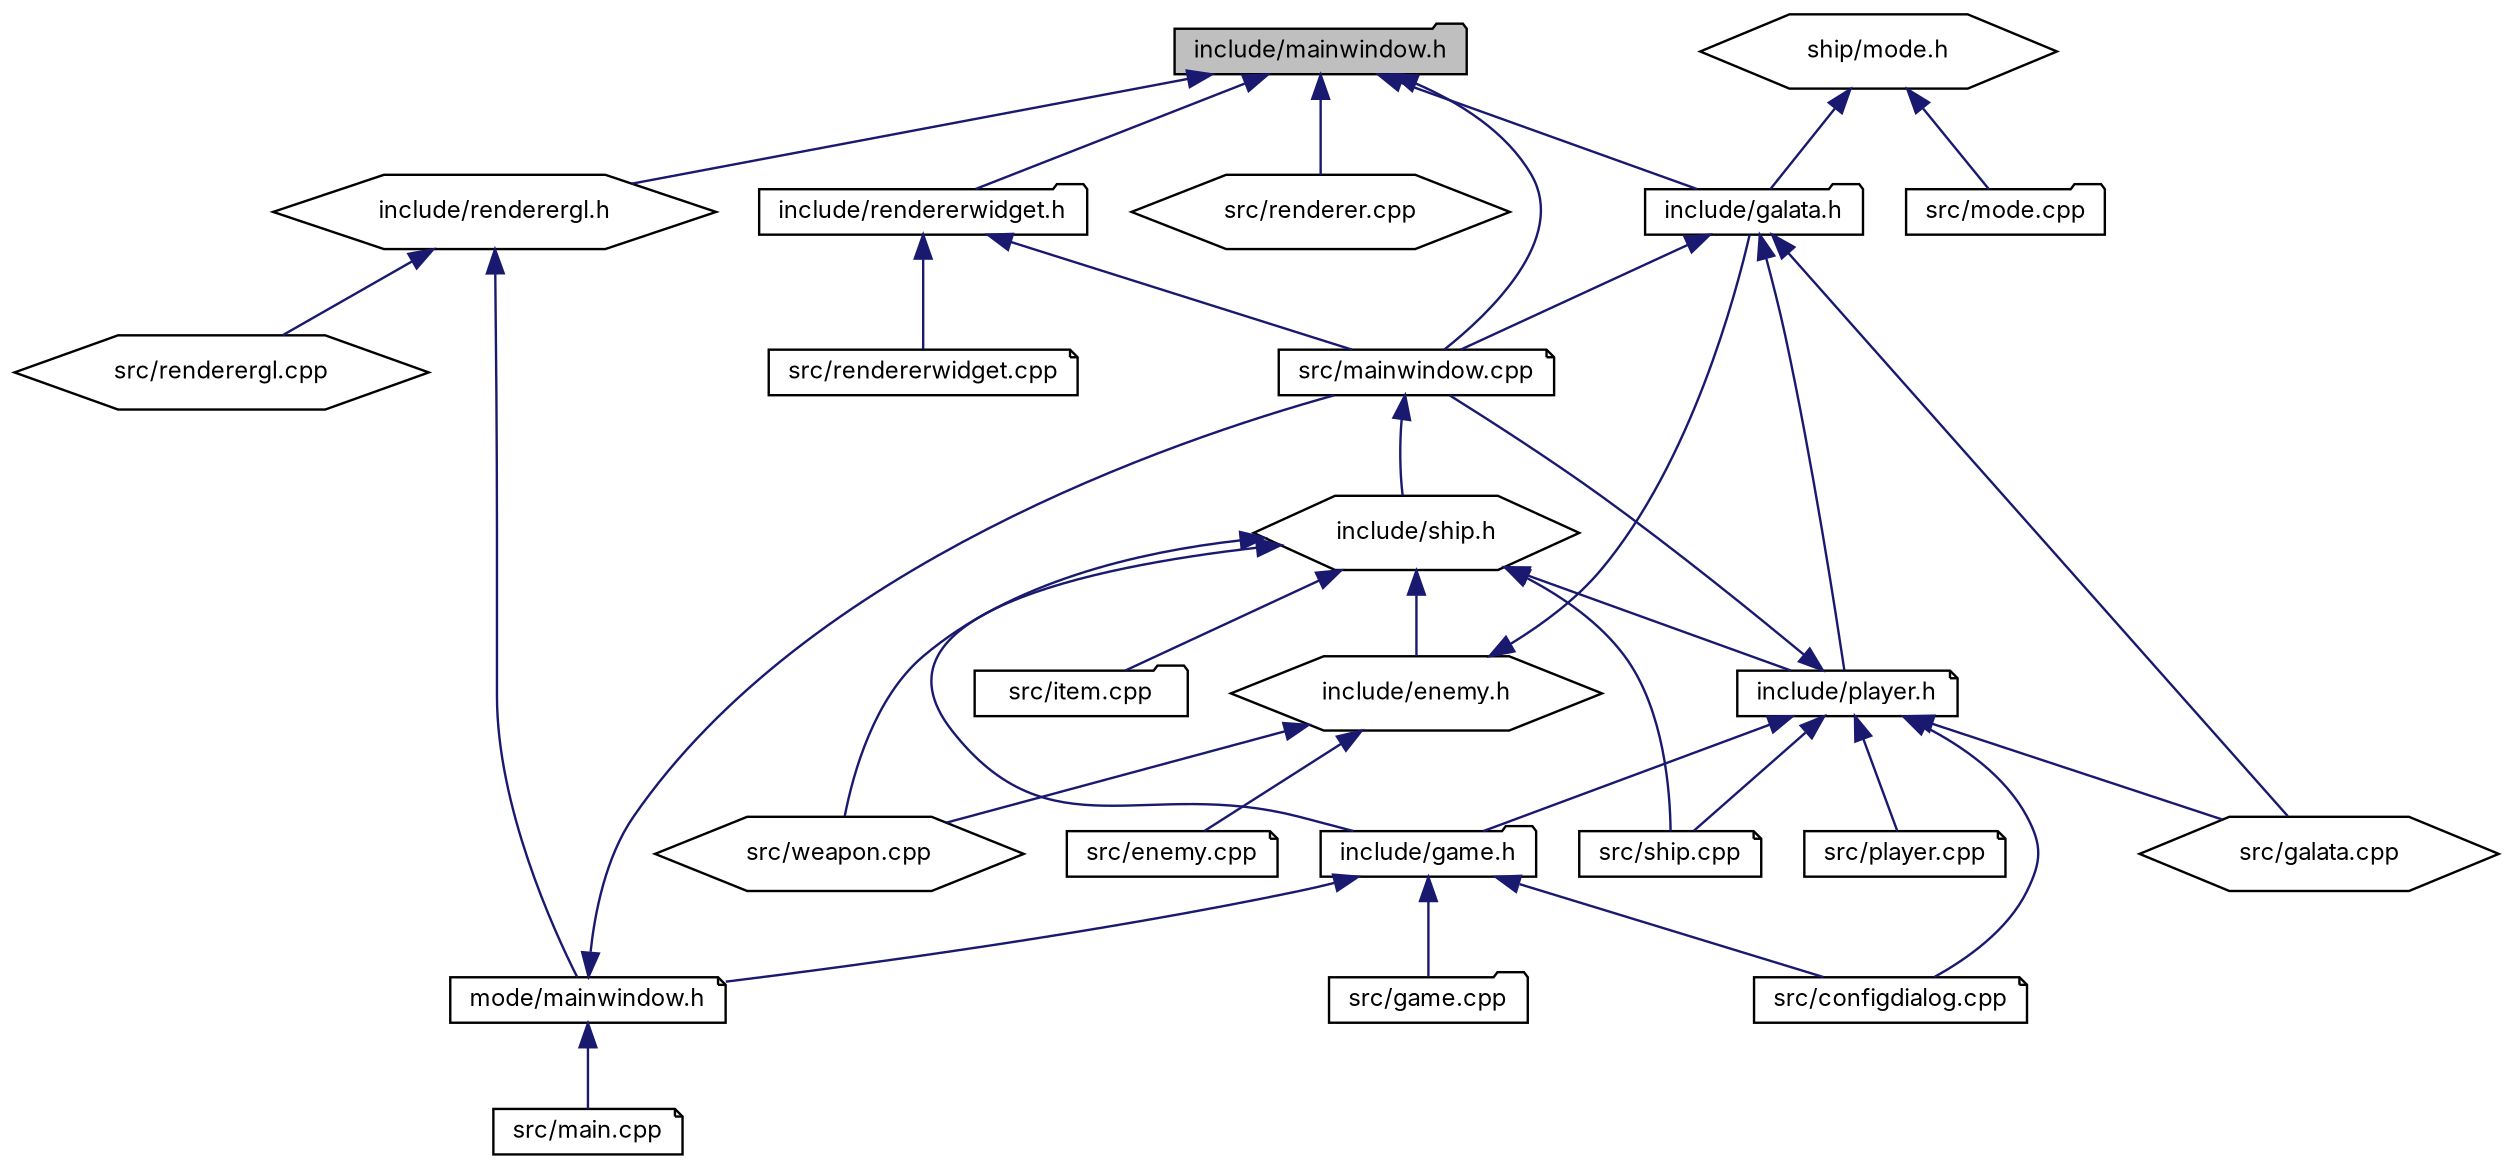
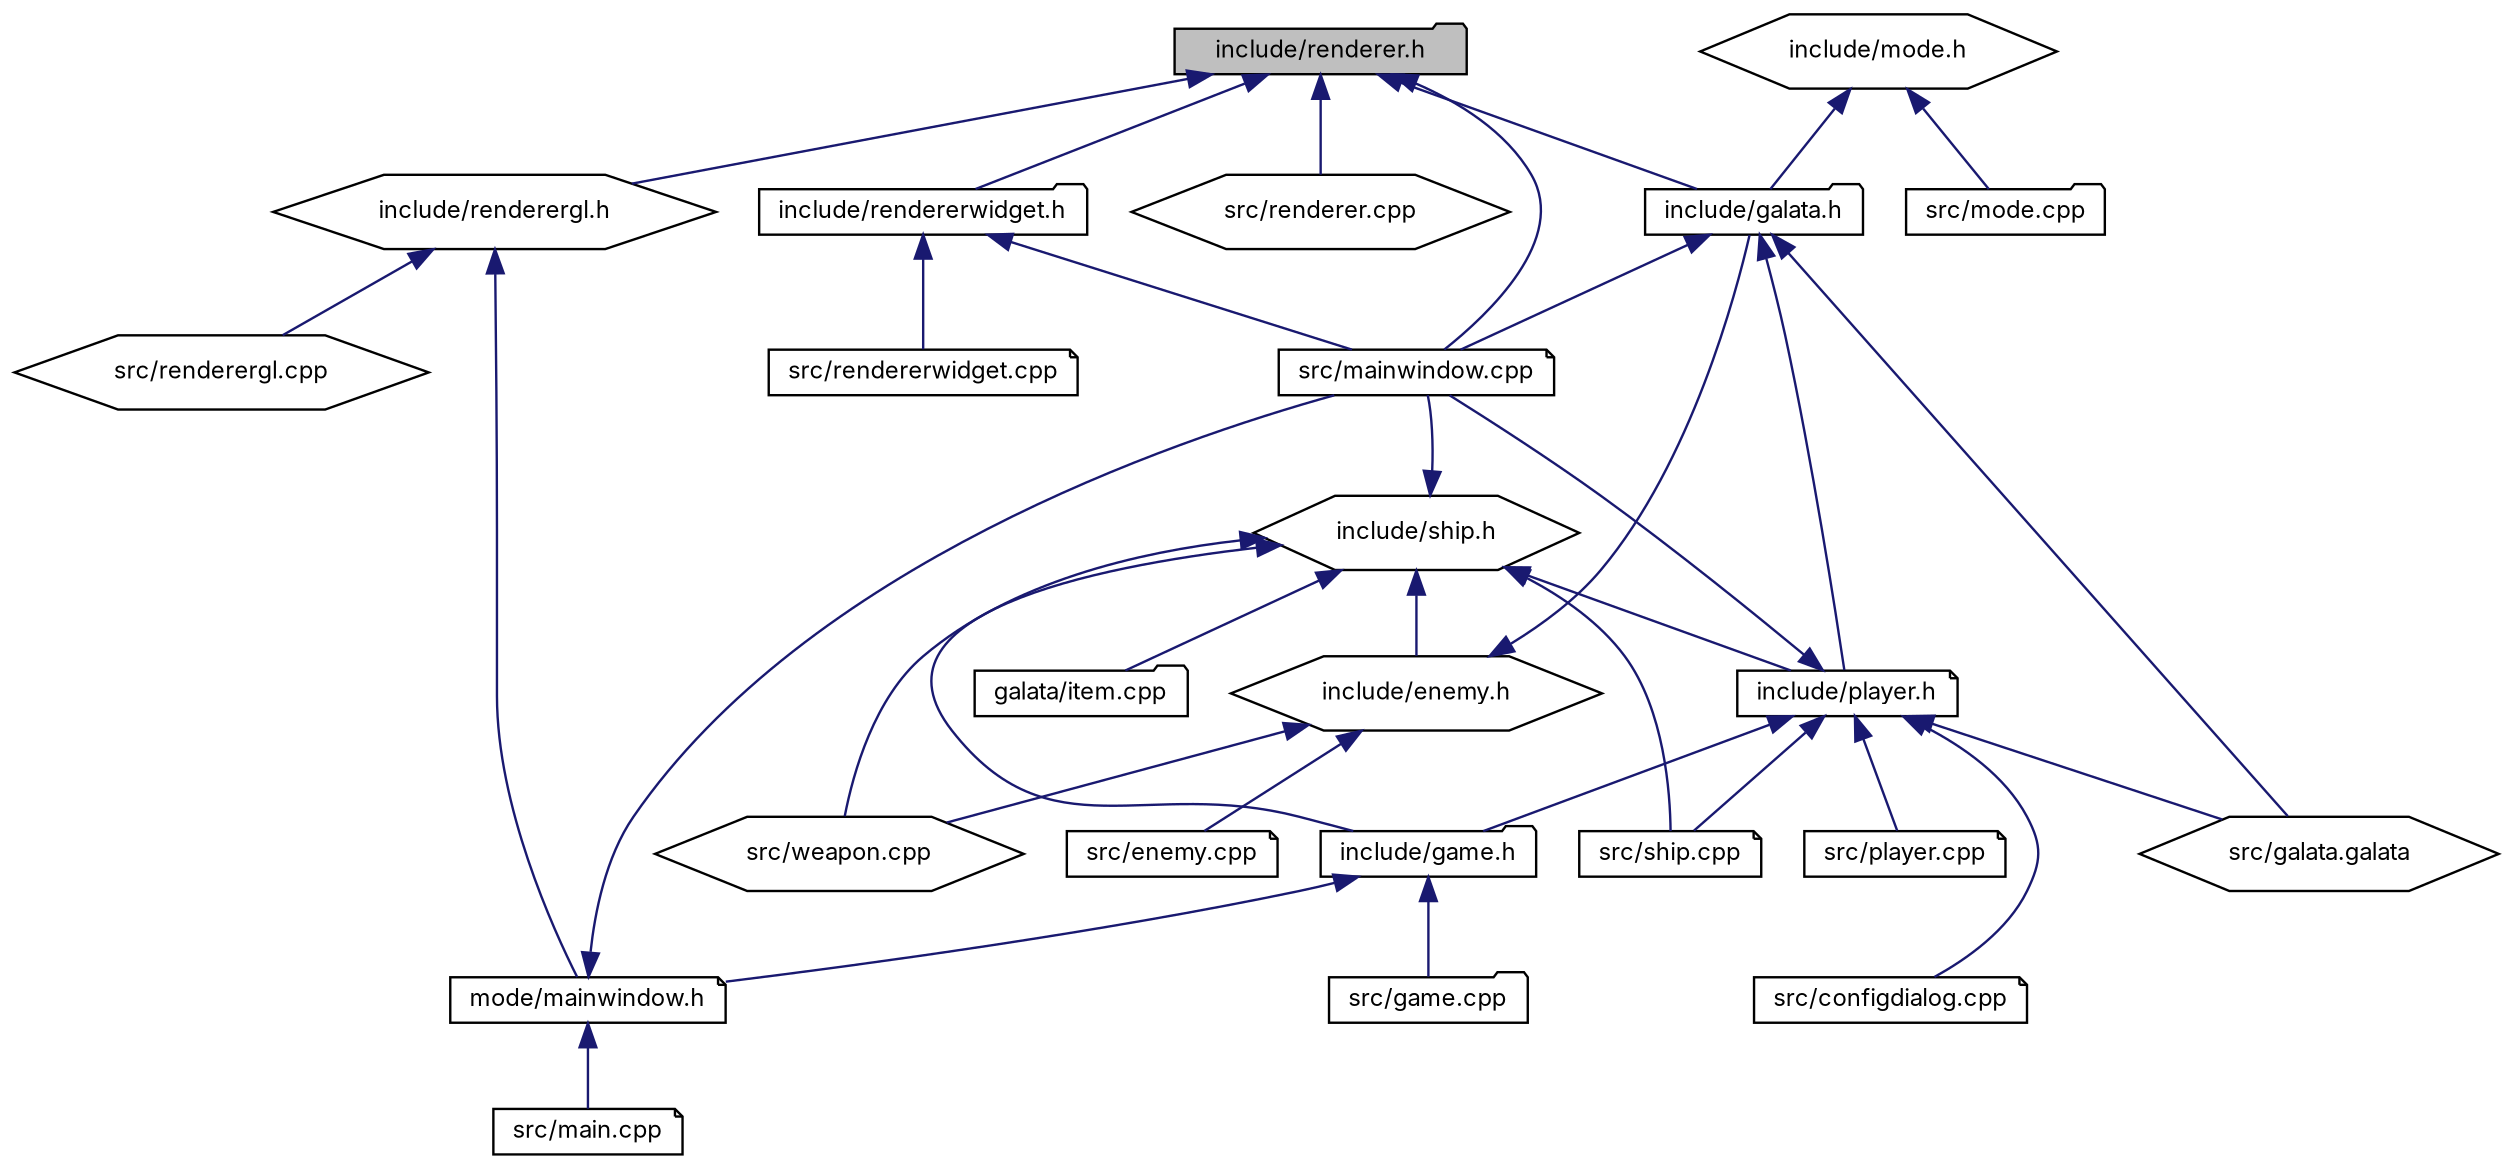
  digraph {
    fontname=Inter
    node [color=black fillcolor=white fontname=Inter fontsize=10 shape=note style=filled]
    edge [color=midnightblue dir=back fontname=Inter fontsize=10 labelfontname=Helvetica labelfontsize=10 style=solid]
-   n1 [fillcolor=grey75 fontcolor=black height=0.2 label="include/mainwindow.h" shape=folder width=0.4]
+   n1 [fillcolor=grey75 fontcolor=black height=0.2 label="include/renderer.h" shape=folder width=0.4]
    n2 [height=0.2 label="include/galata.h" shape=folder width=0.4]
    n3 [height=0.2 label="src/mainwindow.cpp" width=0.4]
    n4 [height=0.2 label="include/renderergl.h" shape=hexagon width=0.4]
    n5 [height=0.2 label="include/rendererwidget.h" shape=folder width=0.4]
    n6 [height=0.2 label="src/renderer.cpp" shape=hexagon width=0.4]
-   n7 [height=0.2 label="ship/mode.h" shape=hexagon width=0.4]
+   n7 [height=0.2 label="include/mode.h" shape=hexagon width=0.4]
    n8 [height=0.2 label="src/mode.cpp" shape=folder width=0.4]
    n9 [height=0.2 label="include/player.h" width=0.4]
-   n10 [height=0.2 label="src/galata.cpp" shape=hexagon width=0.4]
+   n10 [height=0.2 label="src/galata.galata" shape=hexagon width=0.4]
    n11 [height=0.2 label="mode/mainwindow.h" width=0.4]
    n12 [height=0.2 label="src/renderergl.cpp" shape=hexagon width=0.4]
    n13 [height=0.2 label="src/rendererwidget.cpp" width=0.4]
    n14 [height=0.2 label="include/ship.h" shape=hexagon width=0.4]
    n15 [height=0.2 label="include/enemy.h" shape=hexagon width=0.4]
    n16 [height=0.2 label="src/weapon.cpp" shape=hexagon width=0.4]
    n17 [height=0.2 label="include/game.h" shape=folder width=0.4]
    n18 [height=0.2 label="src/ship.cpp" width=0.4]
-   n19 [height=0.2 label="src/item.cpp" shape=folder width=0.4]
+   n19 [height=0.2 label="galata/item.cpp" shape=folder width=0.4]
    n20 [height=0.2 label="src/configdialog.cpp" width=0.4]
    n21 [height=0.2 label="src/player.cpp" width=0.4]
    n22 [height=0.2 label="src/enemy.cpp" width=0.4]
    n23 [height=0.2 label="src/game.cpp" shape=folder width=0.4]
    n24 [height=0.2 label="src/main.cpp" width=0.4]
    n1 -> n2
    n1 -> n3
    n1 -> n4
    n1 -> n5
    n1 -> n6
    n2 -> n3
    n2 -> n9
    n2 -> n10
    n4 -> n11
    n4 -> n12
    n5 -> n3
    n5 -> n13
    n7 -> n2
    n7 -> n8
    n9 -> n3
    n9 -> n10
    n9 -> n17
    n9 -> n18
    n9 -> n20
    n9 -> n21
    n11 -> n3
    n11 -> n24
-   n3 -> n14
+   n14 -> n3
    n14 -> n9
    n14 -> n15
    n14 -> n16
    n14 -> n17
    n14 -> n18
    n14 -> n19
    n15 -> n2
    n15 -> n16
    n15 -> n22
    n17 -> n11
-   n17 -> n20
    n17 -> n23
  }
